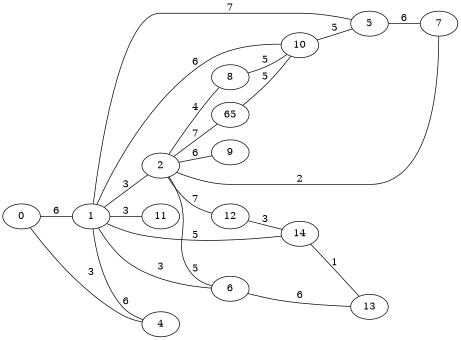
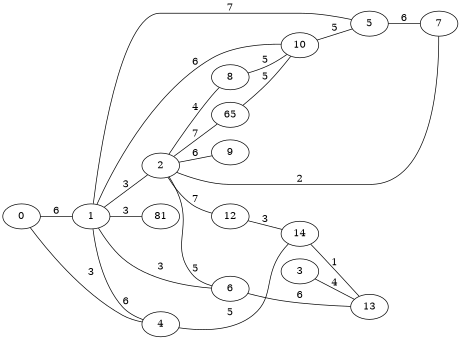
  graph {
    rankdir=LR
    node [habit=4 x=8 y=8]
    edge [weight=6]
    0 [habit=5 x=4 y=1]
    1 [habit=5 x=6 y=4]
    4 [habit=10 x=6 y=1]
    2 [x=5 y=7]
    5 [x=2 y=3]
    10 [x=2 y=5]
-   11 [base=1 habit=1 x=7 y=2]
+   11 [base=1 habit=1 x=7 y=2 label=81]
    14 [habit=2 y=6]
    6
    8 [habit=5 x=3]
    9 [habit=10 x=5 y=10]
    12 [base=2 habit=5]
    n13 [habit=7 label=65 x=1 y=7]
+   3 [habit=10 y=4]
    13 [x=10 y=5]
    7 [habit=2 x=3 y=6]
    0 -- 1 [label=6]
    0 -- 4 [label=3 weight=3]
    1 -- 4 [label=6]
    1 -- 2 [label=3 weight=3]
    1 -- 5 [label=7 weight=7]
    1 -- 10 [label=6]
    1 -- 11 [label=3 weight=3]
-   1 -- 14 [label=5 weight=5]
+   4 -- 14 [label=5 weight=5]
    1 -- 6 [label=3 weight=3]
    2 -- 6 [label=5 weight=5]
    2 -- 8 [label=4 weight=4]
    2 -- 9 [label=6]
    2 -- 12 [label=7 weight=7]
    2 -- n13 [label=7 weight=7]
    5 -- 7 [label=6]
    10 -- 5 [label=5 weight=5]
    14 -- 13 [label=1 weight=1]
    6 -- 13 [label=6]
    8 -- 10 [label=5 weight=5]
    12 -- 14 [label=3 weight=3]
    n13 -- 10 [label=5 weight=5]
+   3 -- 13 [label=4 weight=4]
    7 -- 2 [label=2 weight=2]
  }
